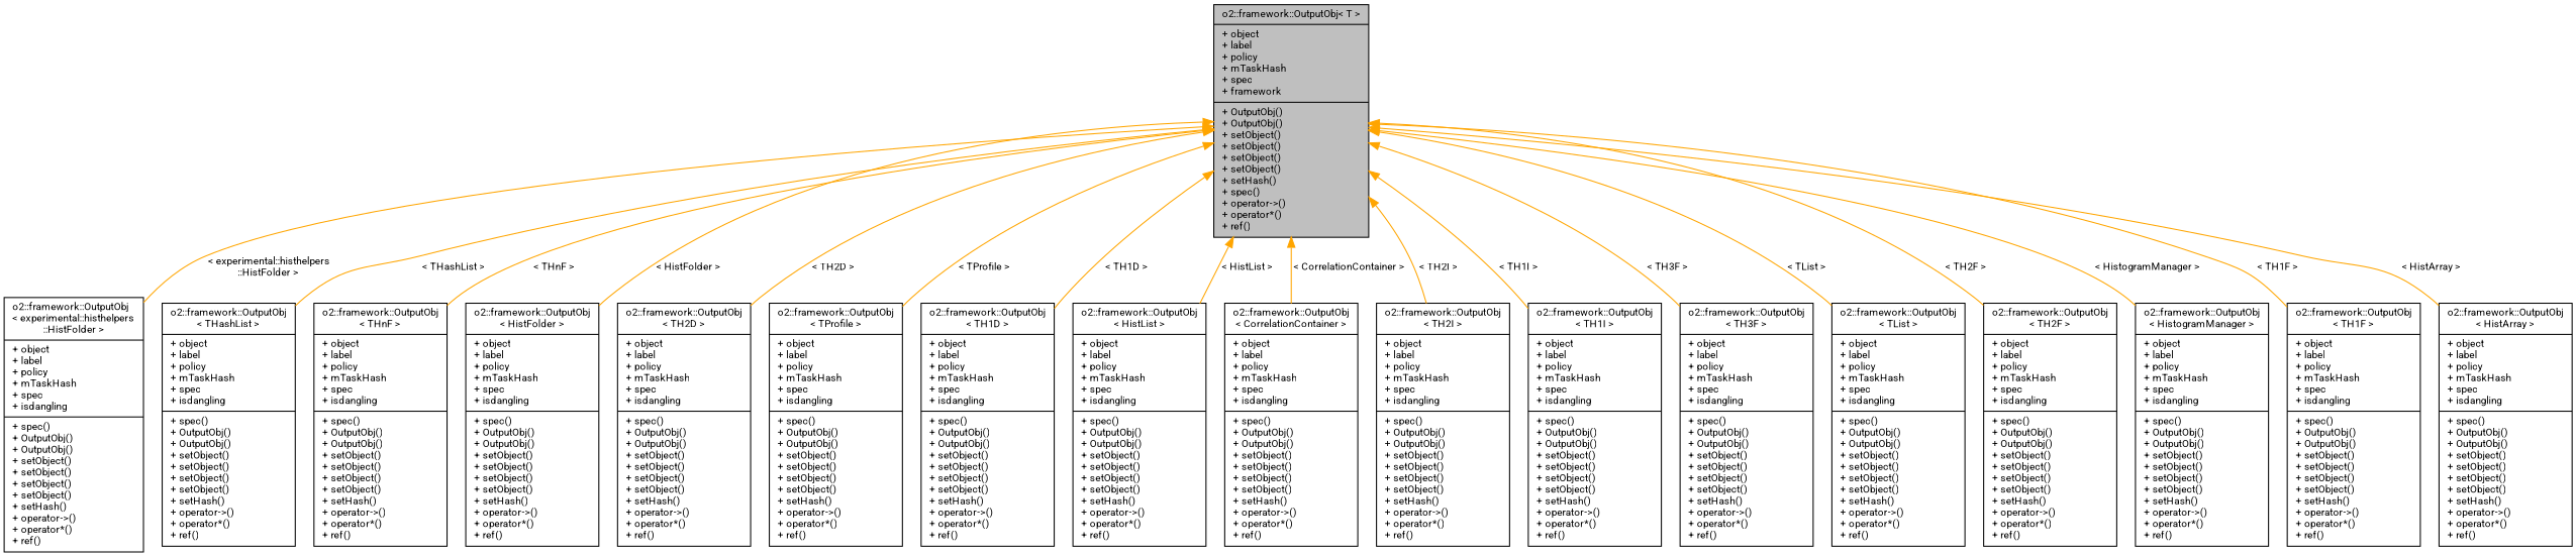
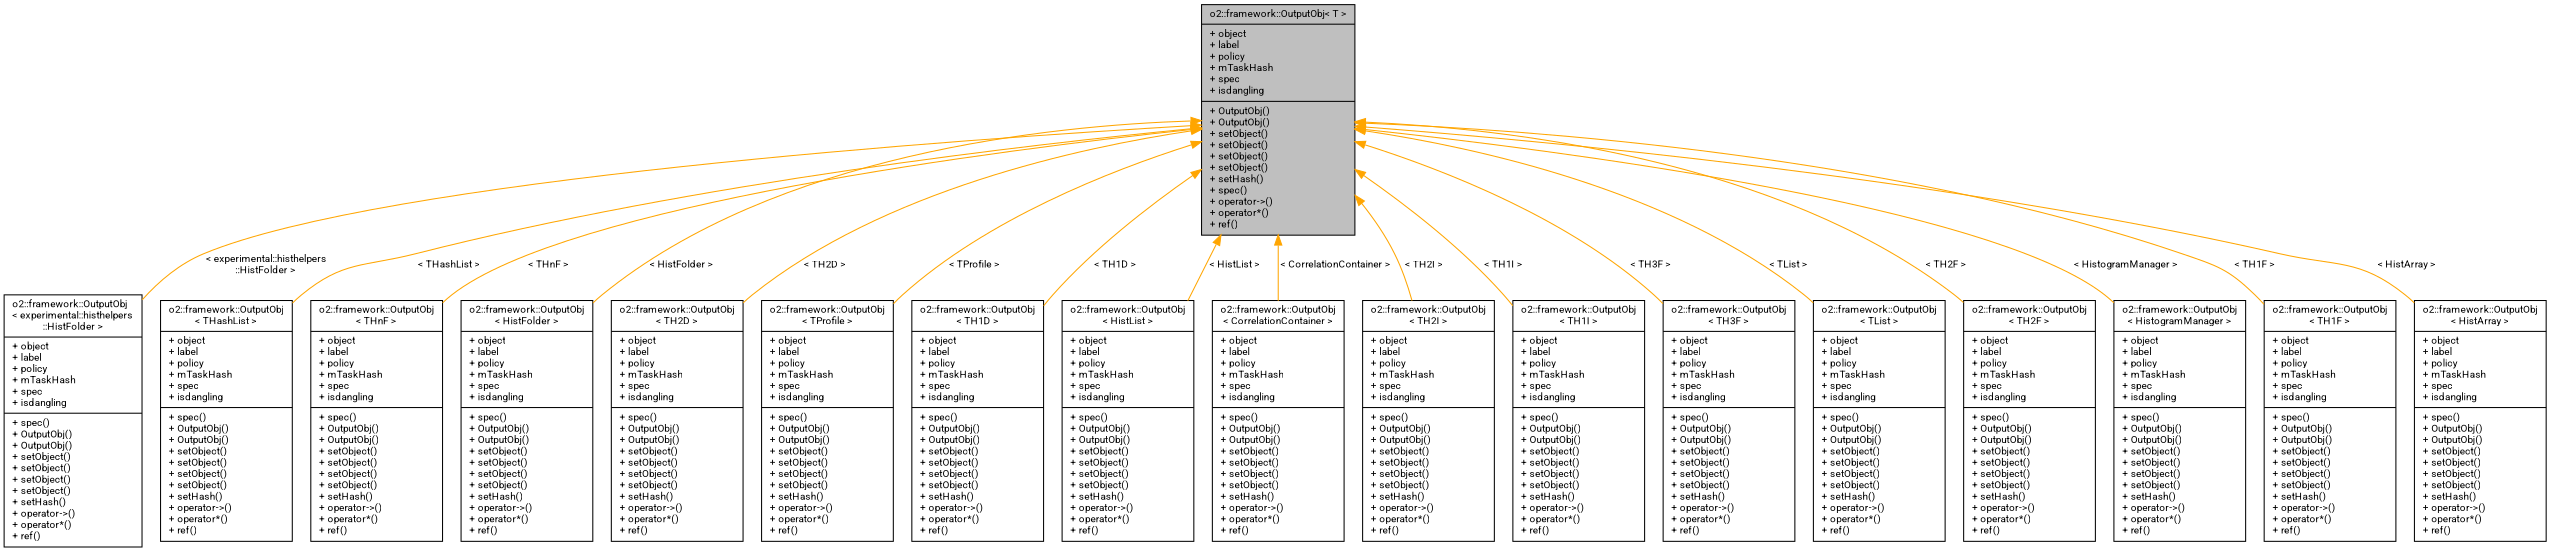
  digraph {
    fontname=Roboto
    node [color=black fontname=Roboto fontsize=10 shape=record]
    edge [color=orange dir=back fontname=Roboto fontsize=10 labelfontname=Helvetica labelfontsize=10 style=solid]
-   n1 [fillcolor=grey75 fontcolor=black height=0.2 label="{o2::framework::OutputObj\< T \>\n|+ object\l+ label\l+ policy\l+ mTaskHash\l+ spec\l+ framework\l|+ OutputObj()\l+ OutputObj()\l+ setObject()\l+ setObject()\l+ setObject()\l+ setObject()\l+ setHash()\l+ spec()\l+ operator-\>()\l+ operator*()\l+ ref()\l}" style=filled width=0.4]
+   n1 [fillcolor=grey75 fontcolor=black height=0.2 label="{o2::framework::OutputObj\< T \>\n|+ object\l+ label\l+ policy\l+ mTaskHash\l+ spec\l+ isdangling\l|+ OutputObj()\l+ OutputObj()\l+ setObject()\l+ setObject()\l+ setObject()\l+ setObject()\l+ setHash()\l+ spec()\l+ operator-\>()\l+ operator*()\l+ ref()\l}" style=filled width=0.4]
    n2 [height=0.2 label="{o2::framework::OutputObj\l\< experimental::histhelpers\l::HistFolder \>\n|+ object\l+ label\l+ policy\l+ mTaskHash\l+ spec\l+ isdangling\l|+ spec()\l+ OutputObj()\l+ OutputObj()\l+ setObject()\l+ setObject()\l+ setObject()\l+ setObject()\l+ setHash()\l+ operator-\>()\l+ operator*()\l+ ref()\l}" width=0.4]
    n3 [height=0.2 label="{o2::framework::OutputObj\l\< THashList \>\n|+ object\l+ label\l+ policy\l+ mTaskHash\l+ spec\l+ isdangling\l|+ spec()\l+ OutputObj()\l+ OutputObj()\l+ setObject()\l+ setObject()\l+ setObject()\l+ setObject()\l+ setHash()\l+ operator-\>()\l+ operator*()\l+ ref()\l}" width=0.4]
    n4 [height=0.2 label="{o2::framework::OutputObj\l\< THnF \>\n|+ object\l+ label\l+ policy\l+ mTaskHash\l+ spec\l+ isdangling\l|+ spec()\l+ OutputObj()\l+ OutputObj()\l+ setObject()\l+ setObject()\l+ setObject()\l+ setObject()\l+ setHash()\l+ operator-\>()\l+ operator*()\l+ ref()\l}" width=0.4]
    n5 [height=0.2 label="{o2::framework::OutputObj\l\< HistFolder \>\n|+ object\l+ label\l+ policy\l+ mTaskHash\l+ spec\l+ isdangling\l|+ spec()\l+ OutputObj()\l+ OutputObj()\l+ setObject()\l+ setObject()\l+ setObject()\l+ setObject()\l+ setHash()\l+ operator-\>()\l+ operator*()\l+ ref()\l}" width=0.4]
    n6 [height=0.2 label="{o2::framework::OutputObj\l\< TH2D \>\n|+ object\l+ label\l+ policy\l+ mTaskHash\l+ spec\l+ isdangling\l|+ spec()\l+ OutputObj()\l+ OutputObj()\l+ setObject()\l+ setObject()\l+ setObject()\l+ setObject()\l+ setHash()\l+ operator-\>()\l+ operator*()\l+ ref()\l}" width=0.4]
    n7 [height=0.2 label="{o2::framework::OutputObj\l\< TProfile \>\n|+ object\l+ label\l+ policy\l+ mTaskHash\l+ spec\l+ isdangling\l|+ spec()\l+ OutputObj()\l+ OutputObj()\l+ setObject()\l+ setObject()\l+ setObject()\l+ setObject()\l+ setHash()\l+ operator-\>()\l+ operator*()\l+ ref()\l}" width=0.4]
    n8 [height=0.2 label="{o2::framework::OutputObj\l\< TH1D \>\n|+ object\l+ label\l+ policy\l+ mTaskHash\l+ spec\l+ isdangling\l|+ spec()\l+ OutputObj()\l+ OutputObj()\l+ setObject()\l+ setObject()\l+ setObject()\l+ setObject()\l+ setHash()\l+ operator-\>()\l+ operator*()\l+ ref()\l}" width=0.4]
    n9 [height=0.2 label="{o2::framework::OutputObj\l\< HistList \>\n|+ object\l+ label\l+ policy\l+ mTaskHash\l+ spec\l+ isdangling\l|+ spec()\l+ OutputObj()\l+ OutputObj()\l+ setObject()\l+ setObject()\l+ setObject()\l+ setObject()\l+ setHash()\l+ operator-\>()\l+ operator*()\l+ ref()\l}" width=0.4]
    n10 [height=0.2 label="{o2::framework::OutputObj\l\< CorrelationContainer \>\n|+ object\l+ label\l+ policy\l+ mTaskHash\l+ spec\l+ isdangling\l|+ spec()\l+ OutputObj()\l+ OutputObj()\l+ setObject()\l+ setObject()\l+ setObject()\l+ setObject()\l+ setHash()\l+ operator-\>()\l+ operator*()\l+ ref()\l}" width=0.4]
    n11 [height=0.2 label="{o2::framework::OutputObj\l\< TH2I \>\n|+ object\l+ label\l+ policy\l+ mTaskHash\l+ spec\l+ isdangling\l|+ spec()\l+ OutputObj()\l+ OutputObj()\l+ setObject()\l+ setObject()\l+ setObject()\l+ setObject()\l+ setHash()\l+ operator-\>()\l+ operator*()\l+ ref()\l}" width=0.4]
    n12 [height=0.2 label="{o2::framework::OutputObj\l\< TH1I \>\n|+ object\l+ label\l+ policy\l+ mTaskHash\l+ spec\l+ isdangling\l|+ spec()\l+ OutputObj()\l+ OutputObj()\l+ setObject()\l+ setObject()\l+ setObject()\l+ setObject()\l+ setHash()\l+ operator-\>()\l+ operator*()\l+ ref()\l}" width=0.4]
    n13 [height=0.2 label="{o2::framework::OutputObj\l\< TH3F \>\n|+ object\l+ label\l+ policy\l+ mTaskHash\l+ spec\l+ isdangling\l|+ spec()\l+ OutputObj()\l+ OutputObj()\l+ setObject()\l+ setObject()\l+ setObject()\l+ setObject()\l+ setHash()\l+ operator-\>()\l+ operator*()\l+ ref()\l}" width=0.4]
    n14 [height=0.2 label="{o2::framework::OutputObj\l\< TList \>\n|+ object\l+ label\l+ policy\l+ mTaskHash\l+ spec\l+ isdangling\l|+ spec()\l+ OutputObj()\l+ OutputObj()\l+ setObject()\l+ setObject()\l+ setObject()\l+ setObject()\l+ setHash()\l+ operator-\>()\l+ operator*()\l+ ref()\l}" width=0.4]
    n15 [height=0.2 label="{o2::framework::OutputObj\l\< TH2F \>\n|+ object\l+ label\l+ policy\l+ mTaskHash\l+ spec\l+ isdangling\l|+ spec()\l+ OutputObj()\l+ OutputObj()\l+ setObject()\l+ setObject()\l+ setObject()\l+ setObject()\l+ setHash()\l+ operator-\>()\l+ operator*()\l+ ref()\l}" width=0.4]
    n16 [height=0.2 label="{o2::framework::OutputObj\l\< HistogramManager \>\n|+ object\l+ label\l+ policy\l+ mTaskHash\l+ spec\l+ isdangling\l|+ spec()\l+ OutputObj()\l+ OutputObj()\l+ setObject()\l+ setObject()\l+ setObject()\l+ setObject()\l+ setHash()\l+ operator-\>()\l+ operator*()\l+ ref()\l}" width=0.4]
    n17 [height=0.2 label="{o2::framework::OutputObj\l\< TH1F \>\n|+ object\l+ label\l+ policy\l+ mTaskHash\l+ spec\l+ isdangling\l|+ spec()\l+ OutputObj()\l+ OutputObj()\l+ setObject()\l+ setObject()\l+ setObject()\l+ setObject()\l+ setHash()\l+ operator-\>()\l+ operator*()\l+ ref()\l}" width=0.4]
    n18 [height=0.2 label="{o2::framework::OutputObj\l\< HistArray \>\n|+ object\l+ label\l+ policy\l+ mTaskHash\l+ spec\l+ isdangling\l|+ spec()\l+ OutputObj()\l+ OutputObj()\l+ setObject()\l+ setObject()\l+ setObject()\l+ setObject()\l+ setHash()\l+ operator-\>()\l+ operator*()\l+ ref()\l}" width=0.4]
    n1 -> n2 [label=" \< experimental::histhelpers\l::HistFolder \>"]
    n1 -> n3 [label=" \< THashList \>"]
    n1 -> n4 [label=" \< THnF \>"]
    n1 -> n5 [label=" \< HistFolder \>"]
    n1 -> n6 [label=" \< TH2D \>"]
    n1 -> n7 [label=" \< TProfile \>"]
    n1 -> n8 [label=" \< TH1D \>"]
    n1 -> n9 [label=" \< HistList \>"]
    n1 -> n10 [label=" \< CorrelationContainer \>"]
    n1 -> n11 [label=" \< TH2I \>"]
    n1 -> n12 [label=" \< TH1I \>"]
    n1 -> n13 [label=" \< TH3F \>"]
    n1 -> n14 [label=" \< TList \>"]
    n1 -> n15 [label=" \< TH2F \>"]
    n1 -> n16 [label=" \< HistogramManager \>"]
    n1 -> n17 [label=" \< TH1F \>"]
    n1 -> n18 [label=" \< HistArray \>"]
  }
